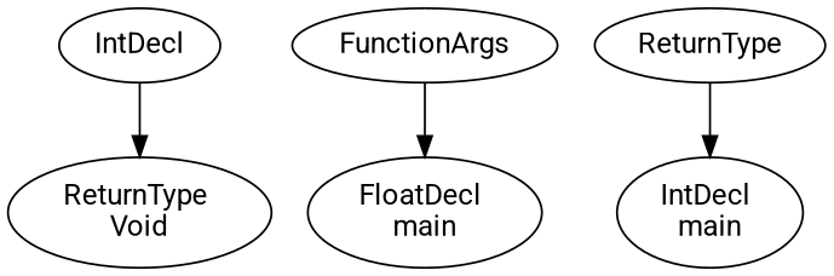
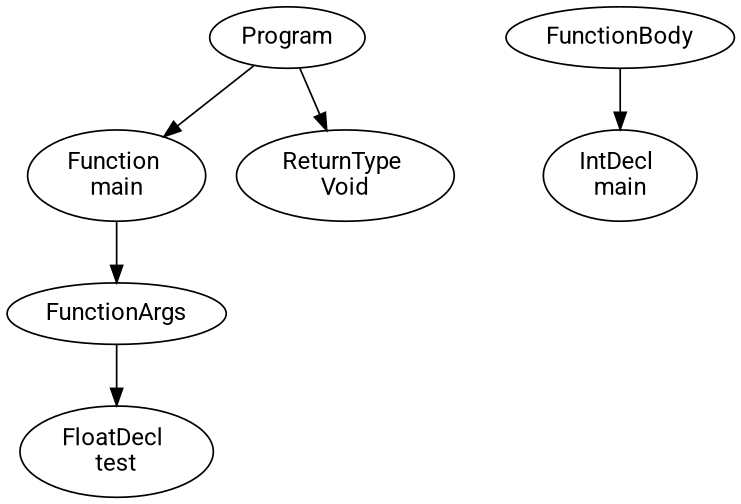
  digraph {
    fontname=Roboto
    node [fontname=Roboto]
    edge [fontname=Roboto]
-   n1 [label=IntDecl]
+   n1 [label=Program]
+   n2 [label="Function \nmain"]
    n3 [label="ReturnType \nVoid"]
    n4 [label=FunctionArgs]
-   n5 [label="FloatDecl \nmain"]
-   n6 [label=ReturnType]
+   n5 [label="FloatDecl \ntest"]
+   n6 [label=FunctionBody]
    n7 [label="IntDecl \nmain"]
+   n1 -> n2
    n1 -> n3
+   n2 -> n4
    n4 -> n5
    n6 -> n7
  }
